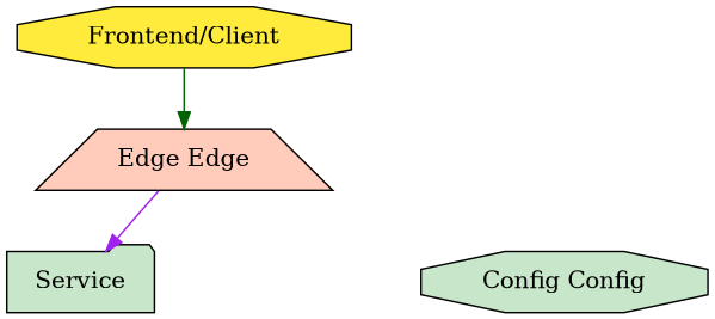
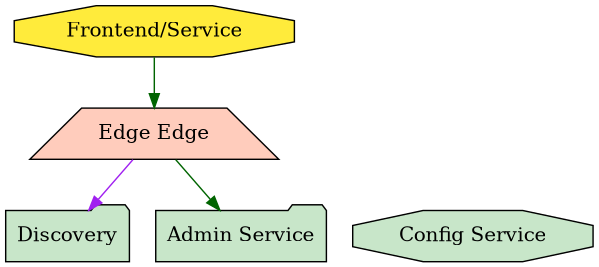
  digraph {
    rankdir=TB
    node [fillcolor="#C8E6C9" fontcolor=black shape=octagon style=filled]
    edge [color=darkgreen]
-   n1 [fillcolor="#FFEB3B" label="Frontend/Client"]
+   n1 [fillcolor="#FFEB3B" label="Frontend/Service"]
    n2 [fillcolor="#FFCCBC" label="Edge Edge" shape=trapezium]
-   n3 [label=Service shape=folder]
-   n5 [label="Config Config"]
+   n3 [label=Discovery shape=folder]
+   n4 [label="Admin Service" shape=folder]
+   n5 [label="Config Service"]
    subgraph sub_1 {
      n2
      subgraph sub_2 {
        rank=same
        n1
      }
    }
    subgraph sub_3 {
      n2
      n3
+     n4
    }
    subgraph sub_4 {
+     n4
      subgraph sub_5 {
        rank=same
        n3
        n5
      }
    }
    n1 -> n2
    n2 -> n3 [color=purple]
+   n2 -> n4
  }
